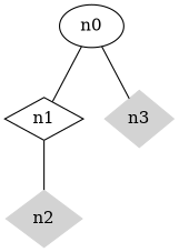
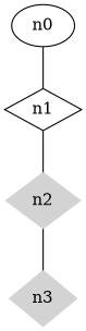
  graph {
    node [shape=diamond]
    n0 [height=0.50 shape=ellipse width=0.75]
    n1 [height=0.50 width=0.92]
    n2 [color=lightgrey height=0.67 style=filled width=0.89]
    n3 [color=lightgrey height=0.67 style=filled width=0.81]
    n0 -- n1
    n1 -- n2
-   n0 -- n3
+   n2 -- n3
  }
